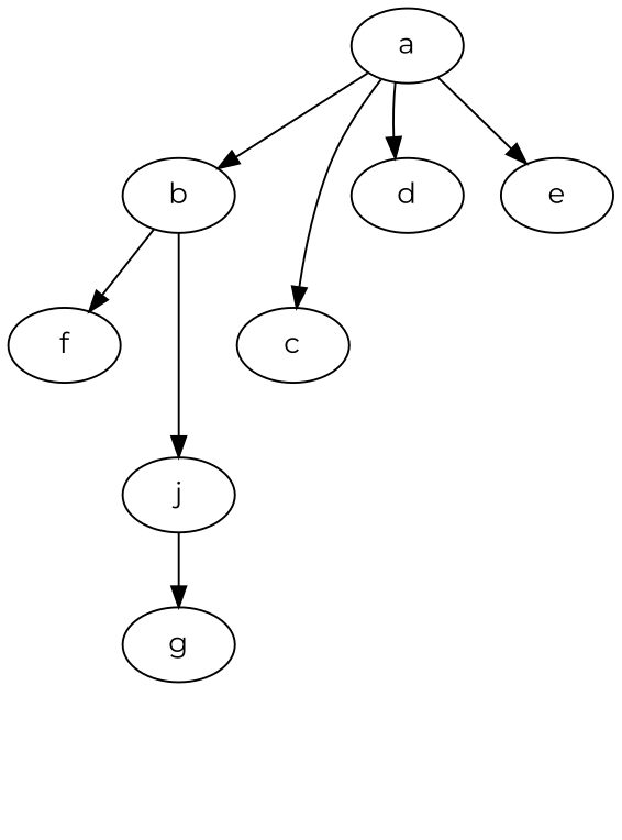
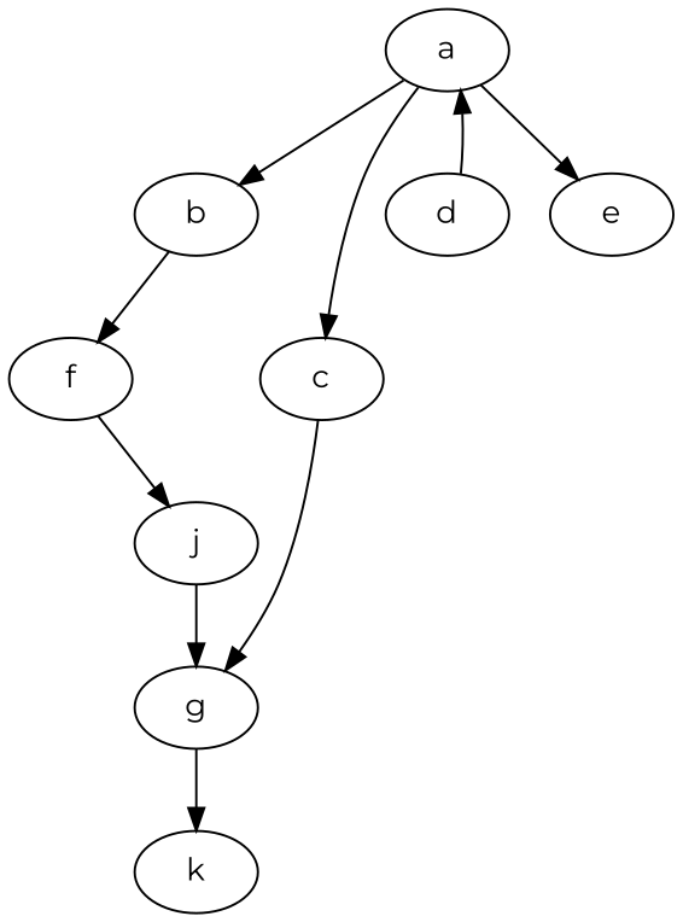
  digraph {
    fontname=Montserrat
    node [fontname=Montserrat weight=4]
    edge [fontname=Montserrat weight=6]
    b
    a [weight=2]
    c
    d [weight=5]
    e
    f [weight=3]
    j [weight=3]
    g [weight=2]
+   k [weight=2]
    b -> f [weight=4]
-   b -> j
+   f -> j
    a -> b
    a -> c [weight=2]
-   a -> d [weight=3]
+   d -> a [weight=3]
    a -> e [weight=4]
+   c -> g [weight=2]
    j -> g
+   g -> k [weight=2]
  }
